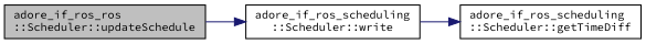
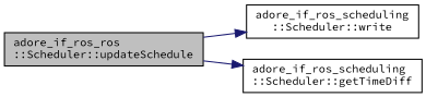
  digraph {
    fontname="Source Code Pro"
    rankdir=LR
    node [color=black fillcolor=white fontname="Source Code Pro" fontsize=10 shape=record style=filled]
    edge [color=midnightblue fontname="Source Code Pro" fontsize=10 labelfontname=Helvetica labelfontsize=10 style=solid]
    n1 [fillcolor=grey75 fontcolor=black height=0.2 label="adore_if_ros_ros\l::Scheduler::updateSchedule" width=0.4]
    n2 [height=0.2 label="adore_if_ros_scheduling\l::Scheduler::write" width=0.4]
    n3 [height=0.2 label="adore_if_ros_scheduling\l::Scheduler::getTimeDiff" width=0.4]
    n1 -> n2
-   n2 -> n3
+   n1 -> n3
  }
